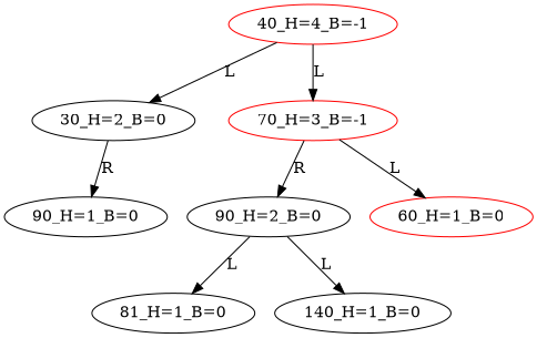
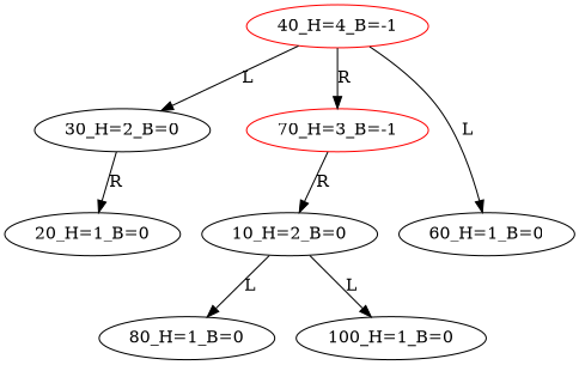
  digraph {
    "40_H=4_B=-1" [color=red]
    "30_H=2_B=0" [color=black]
    "70_H=3_B=-1" [color=red]
-   "20_H=1_B=0" [label="90_H=1_B=0"]
-   "60_H=1_B=0" [color=red]
-   "90_H=2_B=0"
-   "80_H=1_B=0" [label="81_H=1_B=0"]
-   "100_H=1_B=0" [label="140_H=1_B=0"]
+   "20_H=1_B=0"
+   "60_H=1_B=0"
+   "90_H=2_B=0" [label="10_H=2_B=0"]
+   "80_H=1_B=0"
+   "100_H=1_B=0"
    "40_H=4_B=-1" -> "30_H=2_B=0" [label=L]
-   "40_H=4_B=-1" -> "70_H=3_B=-1" [label=L]
+   "40_H=4_B=-1" -> "70_H=3_B=-1" [label=R]
    "30_H=2_B=0" -> "20_H=1_B=0" [label=R]
-   "70_H=3_B=-1" -> "60_H=1_B=0" [label=L]
+   "40_H=4_B=-1" -> "60_H=1_B=0" [label=L]
    "70_H=3_B=-1" -> "90_H=2_B=0" [label=R]
    "90_H=2_B=0" -> "80_H=1_B=0" [label=L]
    "90_H=2_B=0" -> "100_H=1_B=0" [label=L]
  }
